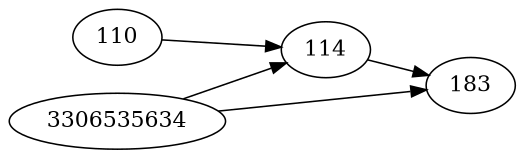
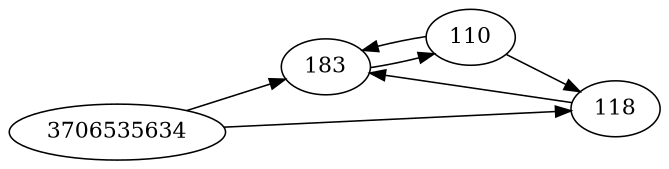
  strict digraph {
    rankdir=LR
    n1 [label=183]
    110
-   114
-   3306535634
+   114 [label=118]
+   3306535634 [label=3706535634]
+   n1 -> 110
+   110 -> n1
    110 -> 114
    114 -> n1
    3306535634 -> n1
    3306535634 -> 114
  }
